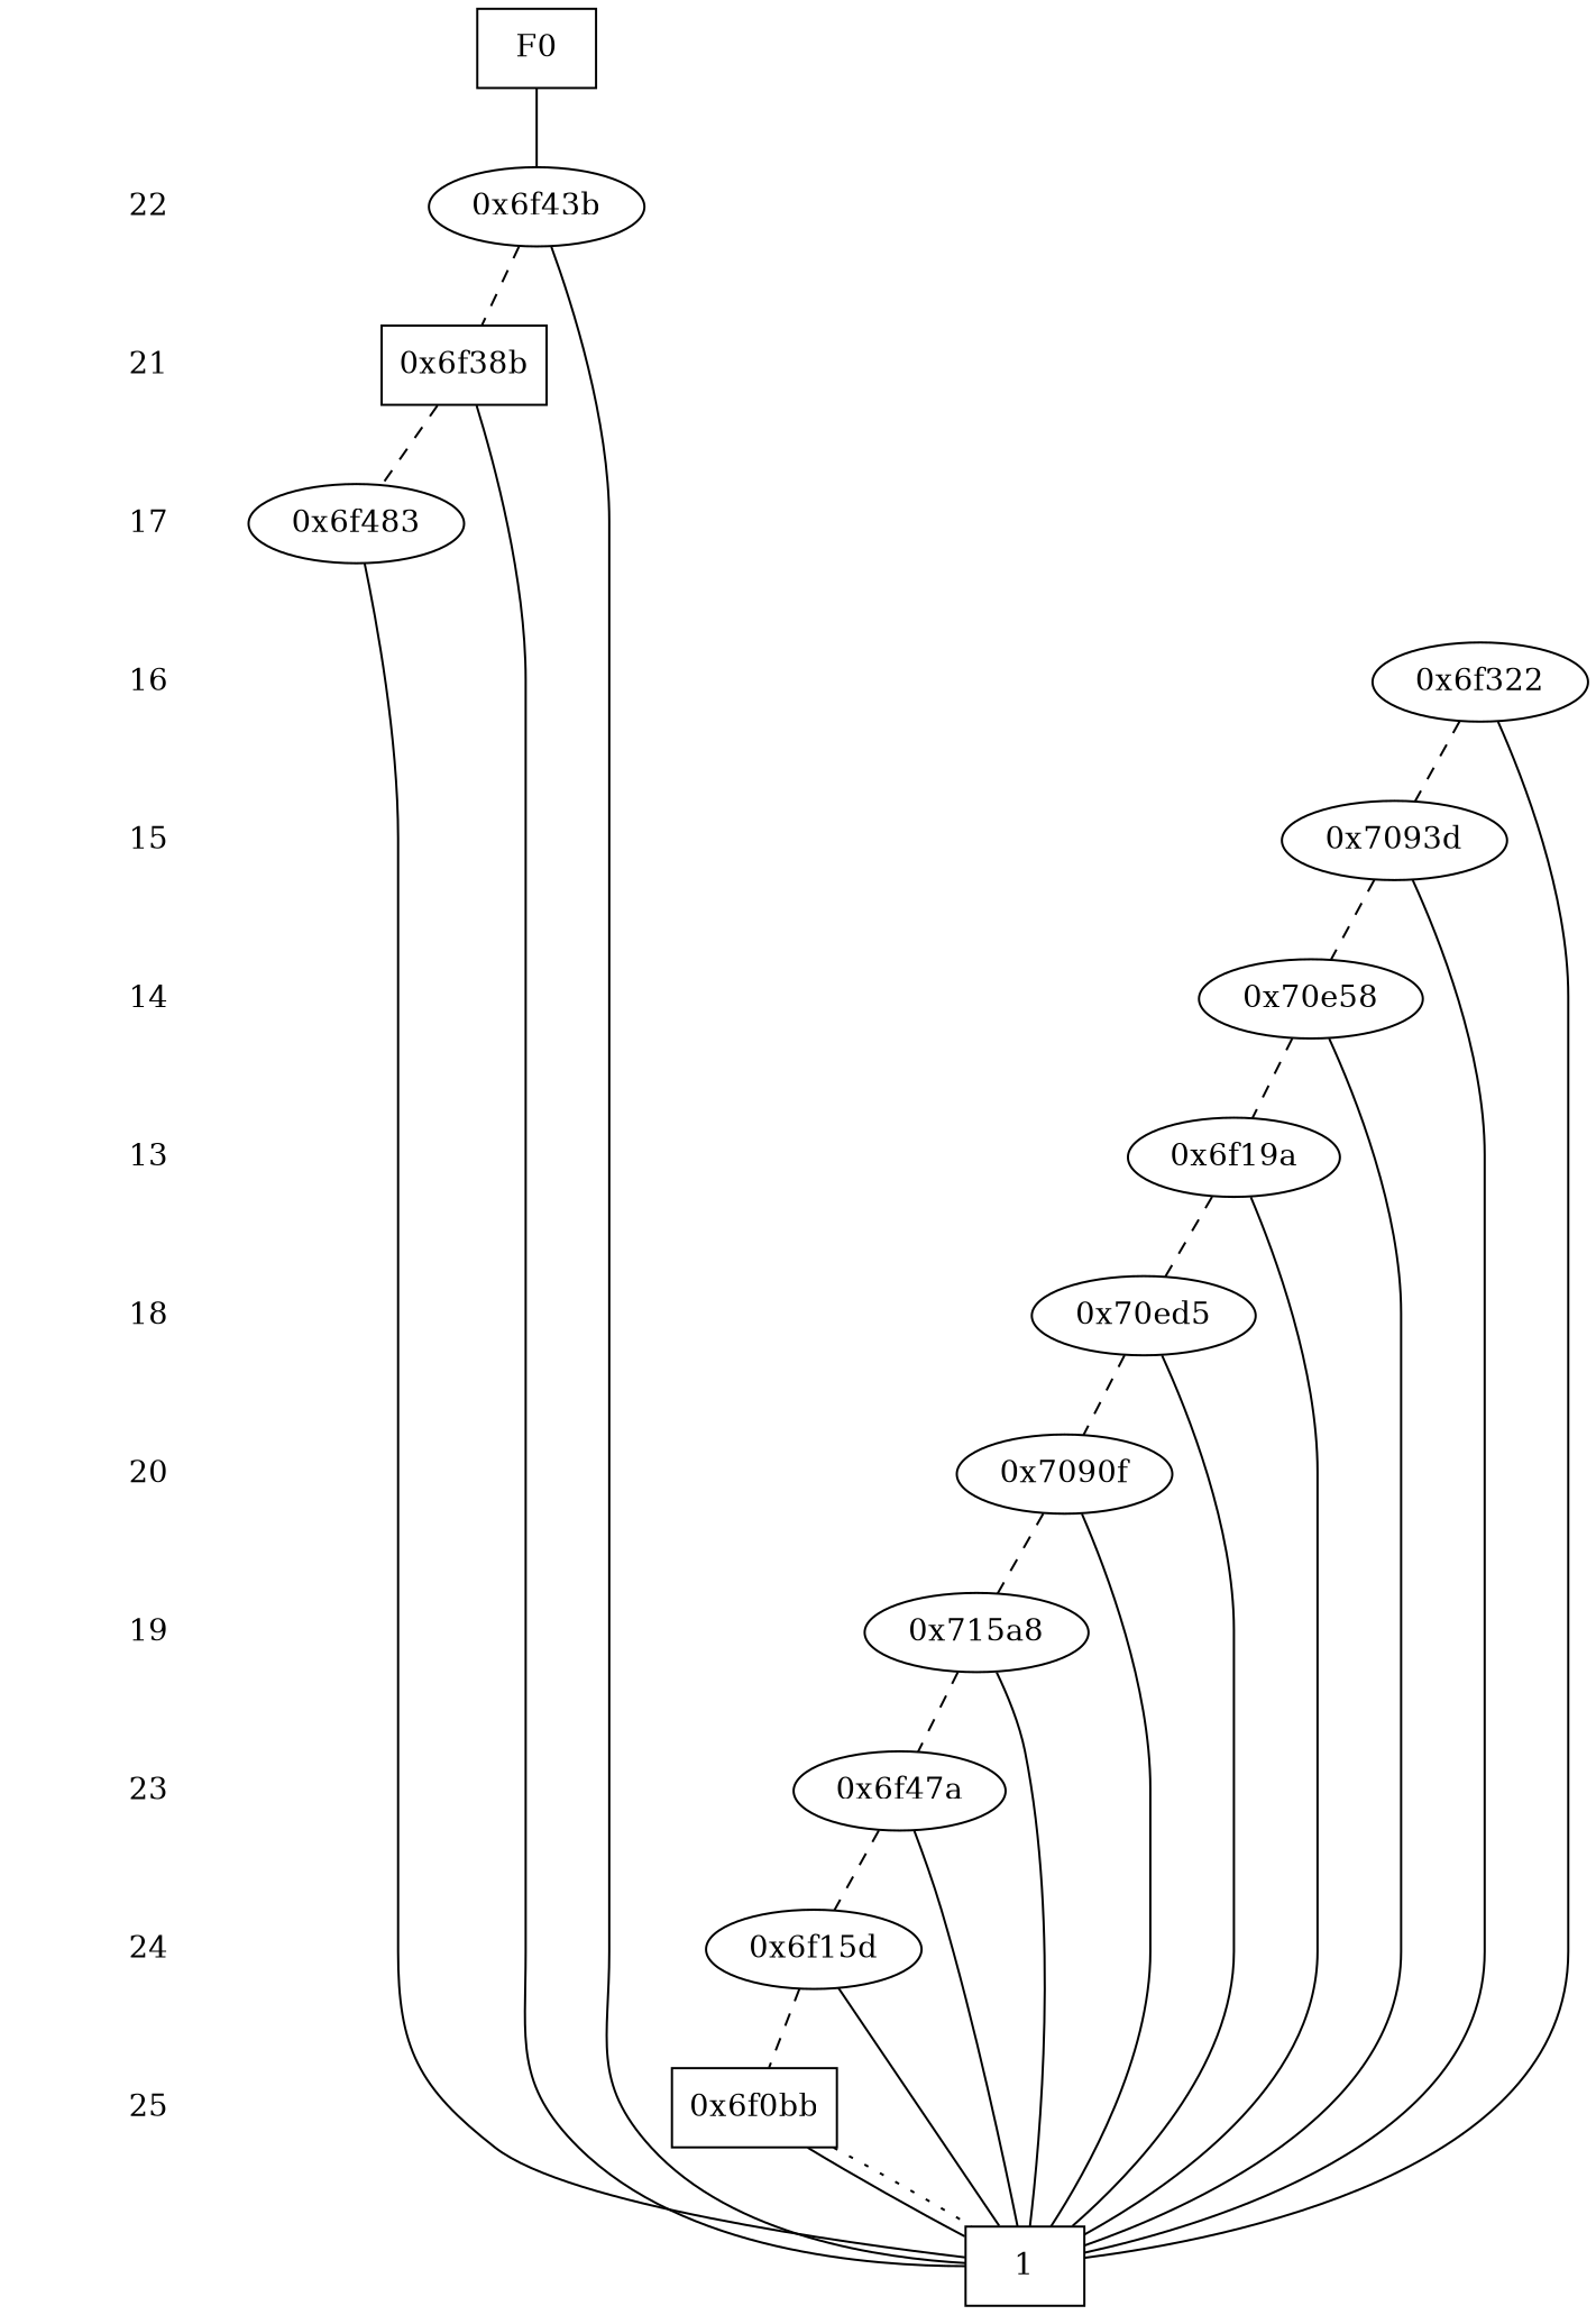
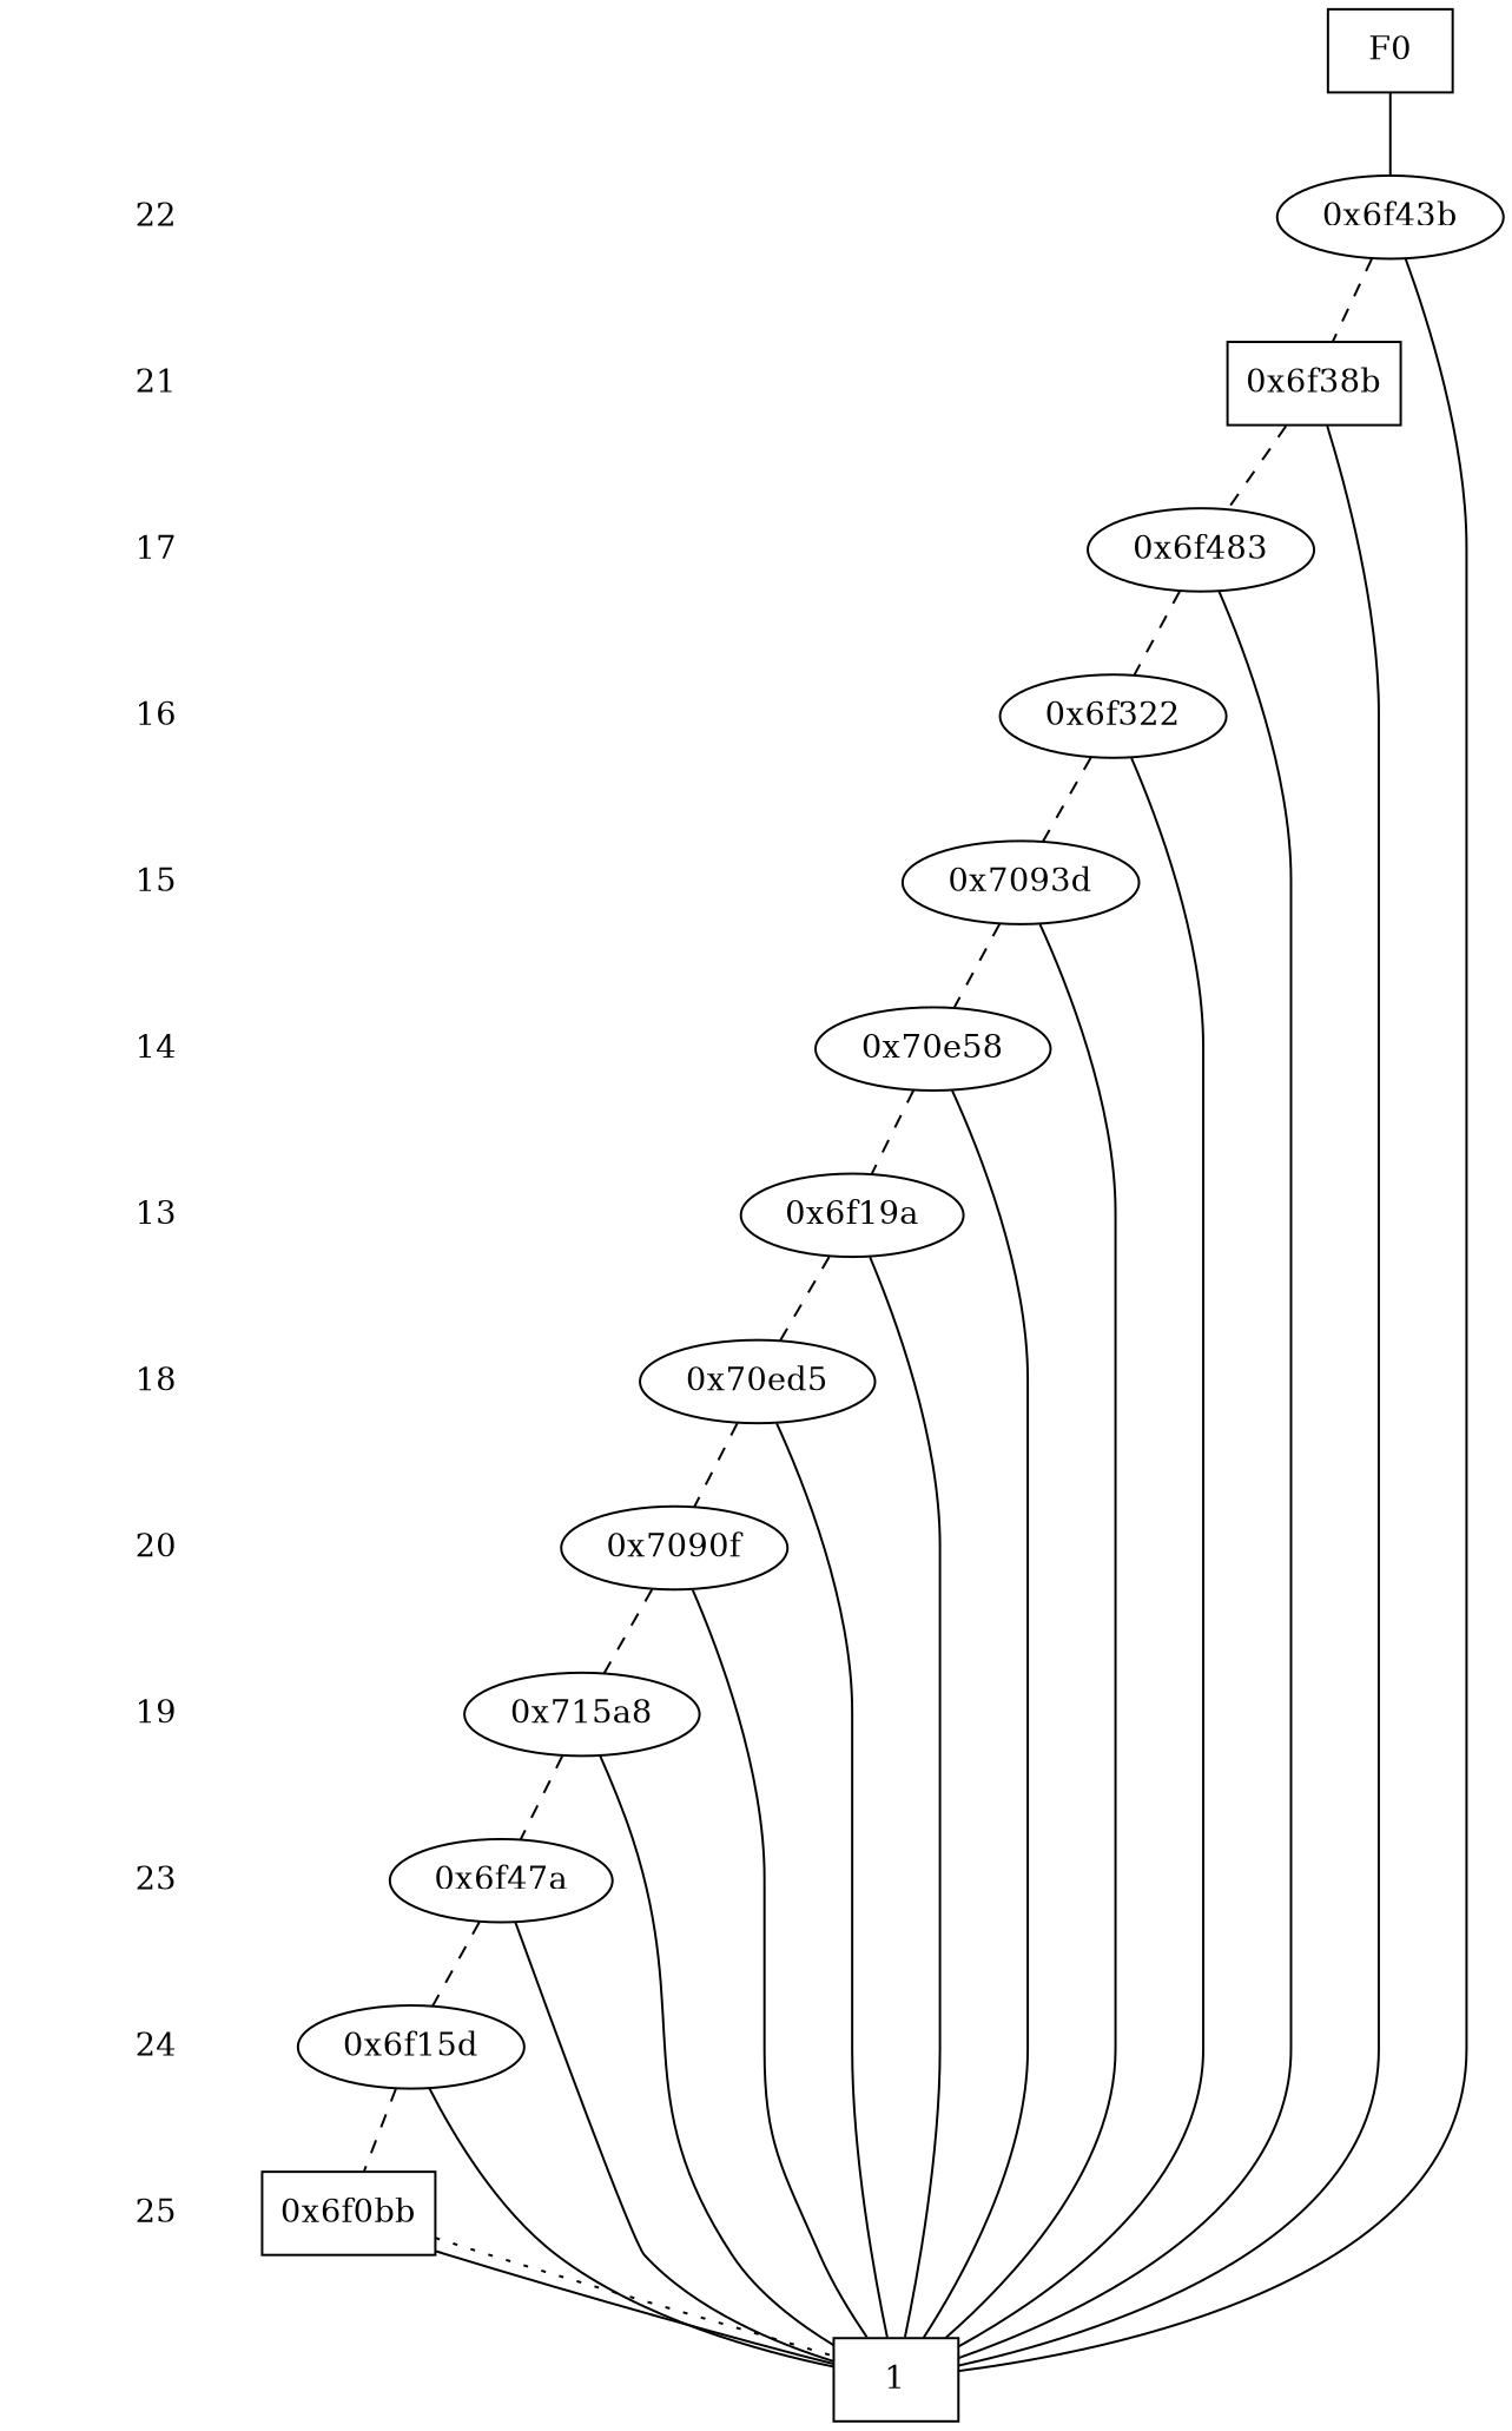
  digraph {
    node [shape=plaintext]
    edge [dir=none]
    "CONST NODES" [style=invis]
    " 22 "
    " 21 "
    " 17 "
    " 16 "
    " 15 "
    " 14 "
    " 13 "
    " 18 "
    " 20 "
    " 19 "
    " 23 "
    " 24 "
    " 25 "
    F0 [shape=box]
    "0x6f43b" [shape=""]
    "0x6f38b" [shape=box]
    "0x6f483" [shape=""]
    "0x6f322" [shape=""]
    "0x7093d" [shape=""]
    "0x70e58" [shape=""]
    "0x6f19a" [shape=""]
    "0x70ed5" [shape=""]
    "0x7090f" [shape=""]
    "0x715a8" [shape=""]
    "0x6f47a" [shape=""]
    "0x6f15d" [shape=""]
    "0x6f0bb" [shape=box]
    n29 [label=1 shape=box]
    subgraph sub_1 {
      "CONST NODES"
      " 22 "
      " 21 "
      " 17 "
      " 16 "
      " 15 "
      " 14 "
      " 13 "
      " 18 "
      " 20 "
      " 19 "
      " 23 "
      " 24 "
      " 25 "
    }
    subgraph sub_2 {
      rank=same
      F0
    }
    subgraph sub_3 {
      rank=same
      " 22 "
      "0x6f43b"
    }
    subgraph sub_4 {
      rank=same
      " 21 "
      "0x6f38b"
    }
    subgraph sub_5 {
      rank=same
      " 17 "
      "0x6f483"
    }
    subgraph sub_6 {
      rank=same
      " 16 "
      "0x6f322"
    }
    subgraph sub_7 {
      rank=same
      " 15 "
      "0x7093d"
    }
    subgraph sub_8 {
      rank=same
      " 14 "
      "0x70e58"
    }
    subgraph sub_9 {
      rank=same
      " 13 "
      "0x6f19a"
    }
    subgraph sub_10 {
      rank=same
      " 18 "
      "0x70ed5"
    }
    subgraph sub_11 {
      rank=same
      " 20 "
      "0x7090f"
    }
    subgraph sub_12 {
      rank=same
      " 19 "
      "0x715a8"
    }
    subgraph sub_13 {
      rank=same
      " 23 "
      "0x6f47a"
    }
    subgraph sub_14 {
      rank=same
      " 24 "
      "0x6f15d"
    }
    subgraph sub_15 {
      rank=same
      " 25 "
      "0x6f0bb"
    }
    subgraph sub_16 {
      rank=same
      "CONST NODES"
      subgraph sub_17 {
        rank=same
        n29
      }
    }
    " 22 " -> " 21 " [style=invis]
    " 21 " -> " 17 " [style=invis]
    " 17 " -> " 16 " [style=invis]
    " 16 " -> " 15 " [style=invis]
    " 15 " -> " 14 " [style=invis]
    " 14 " -> " 13 " [style=invis]
    " 13 " -> " 18 " [style=invis]
    " 18 " -> " 20 " [style=invis]
    " 20 " -> " 19 " [style=invis]
    " 19 " -> " 23 " [style=invis]
    " 23 " -> " 24 " [style=invis]
    " 24 " -> " 25 " [style=invis]
    " 25 " -> "CONST NODES" [style=invis]
    F0 -> "0x6f43b" [style=solid]
    "0x6f43b" -> "0x6f38b" [style=dashed]
    "0x6f43b" -> n29
    "0x6f38b" -> "0x6f483" [style=dashed]
    "0x6f38b" -> n29
+   "0x6f483" -> "0x6f322" [style=dashed]
    "0x6f483" -> n29
    "0x6f322" -> "0x7093d" [style=dashed]
    "0x6f322" -> n29
    "0x7093d" -> "0x70e58" [style=dashed]
    "0x7093d" -> n29
    "0x70e58" -> "0x6f19a" [style=dashed]
    "0x70e58" -> n29
    "0x6f19a" -> "0x70ed5" [style=dashed]
    "0x6f19a" -> n29
    "0x70ed5" -> "0x7090f" [style=dashed]
    "0x70ed5" -> n29
    "0x7090f" -> "0x715a8" [style=dashed]
    "0x7090f" -> n29
    "0x715a8" -> "0x6f47a" [style=dashed]
    "0x715a8" -> n29
    "0x6f47a" -> "0x6f15d" [style=dashed]
    "0x6f47a" -> n29
    "0x6f15d" -> "0x6f0bb" [style=dashed]
    "0x6f15d" -> n29
    "0x6f0bb" -> n29
    "0x6f0bb" -> n29 [style=dotted]
  }
